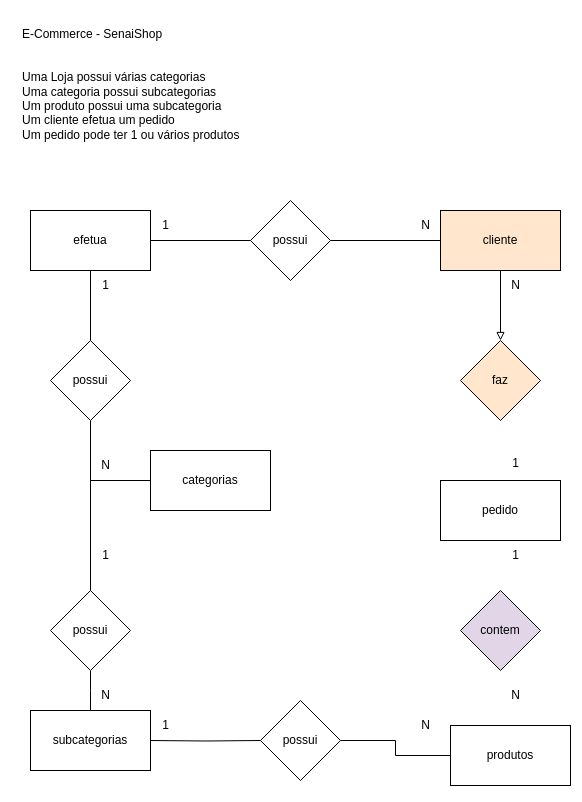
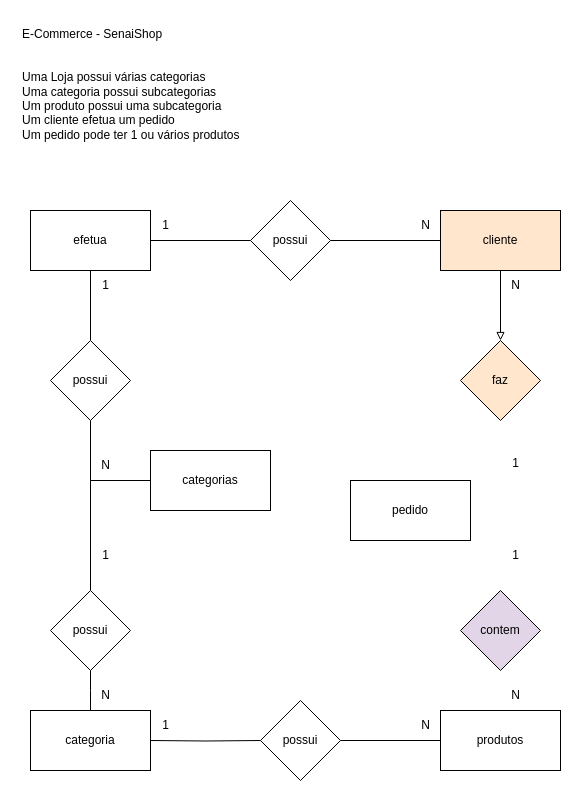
  <mxCell id="0" />
  <mxCell id="1" parent="0" />
  <mxCell id="2" value="E-Commerce - SenaiShop&#10;&#10;&#10;Uma Loja possui várias categorias&#10;Uma categoria possui subcategorias&#10;Um produto possui uma subcategoria&#10;Um cliente efetua um pedido&#10;Um pedido pode ter 1 ou vários produtos" style="text;whiteSpace=wrap;" vertex="1" parent="1"><mxGeometry x="20" y="20" width="250" height="140" as="geometry" /></mxCell>
  <mxCell id="3" style="edgeStyle=orthogonalEdgeStyle;rounded=0;orthogonalLoop=1;jettySize=auto;html=1;entryX=0.5;entryY=0;entryDx=0;entryDy=0;endArrow=none;endFill=0;" edge="1" parent="1" source="5" target="15"><mxGeometry relative="1" as="geometry" /></mxCell>
  <mxCell id="4" style="edgeStyle=orthogonalEdgeStyle;rounded=0;orthogonalLoop=1;jettySize=auto;html=1;entryX=0;entryY=0.5;entryDx=0;entryDy=0;endArrow=none;endFill=0;" edge="1" parent="1" source="5" target="21"><mxGeometry relative="1" as="geometry" /></mxCell>
  <mxCell id="5" value="efetua" style="rounded=0;whiteSpace=wrap;html=1;" vertex="1" parent="1"><mxGeometry x="30" y="210" width="120" height="60" as="geometry" /></mxCell>
  <mxCell id="6" style="edgeStyle=orthogonalEdgeStyle;rounded=0;orthogonalLoop=1;jettySize=auto;html=1;entryX=0.5;entryY=0;entryDx=0;entryDy=0;endArrow=block;endFill=0;" edge="1" parent="1" source="7" target="22"><mxGeometry relative="1" as="geometry" /></mxCell>
  <mxCell id="7" value="cliente" style="rounded=0;whiteSpace=wrap;html=1;fillColor=#ffe6cc;" vertex="1" parent="1"><mxGeometry x="440" y="210" width="120" height="60" as="geometry" /></mxCell>
- <mxCell id="8" value="pedido" style="rounded=0;whiteSpace=wrap;html=1;" vertex="1" parent="1"><mxGeometry x="440" y="480" width="120" height="60" as="geometry" /></mxCell>
- <mxCell id="9" value="produtos" style="rounded=0;whiteSpace=wrap;html=1;" vertex="1" parent="1"><mxGeometry x="450" y="725" width="120" height="60" as="geometry" /></mxCell>
+ <mxCell id="8" value="pedido" style="rounded=0;whiteSpace=wrap;html=1;" vertex="1" parent="1"><mxGeometry x="350" y="480" width="120" height="60" as="geometry" /></mxCell>
+ <mxCell id="9" value="produtos" style="rounded=0;whiteSpace=wrap;html=1;" vertex="1" parent="1"><mxGeometry x="440" y="710" width="120" height="60" as="geometry" /></mxCell>
  <mxCell id="10" value="" style="edgeStyle=orthogonalEdgeStyle;rounded=0;orthogonalLoop=1;jettySize=auto;html=1;endArrow=none;endFill=0;" edge="1" parent="1" source="12" target="15"><mxGeometry relative="1" as="geometry" /></mxCell>
  <mxCell id="11" style="edgeStyle=orthogonalEdgeStyle;rounded=0;orthogonalLoop=1;jettySize=auto;html=1;entryX=0.5;entryY=0;entryDx=0;entryDy=0;endArrow=none;endFill=0;" edge="1" parent="1" source="12" target="17"><mxGeometry relative="1" as="geometry" /></mxCell>
  <mxCell id="12" value="categorias" style="rounded=0;whiteSpace=wrap;html=1;" vertex="1" parent="1"><mxGeometry x="150" y="450" width="120" height="60" as="geometry" /></mxCell>
  <mxCell id="13" style="edgeStyle=orthogonalEdgeStyle;rounded=0;orthogonalLoop=1;jettySize=auto;html=1;entryX=0;entryY=0.5;entryDx=0;entryDy=0;endArrow=none;endFill=0;" edge="1" parent="1" target="19"><mxGeometry relative="1" as="geometry"><mxPoint x="150" y="740" as="sourcePoint" /></mxGeometry></mxCell>
- <mxCell id="14" value="subcategorias" style="rounded=0;whiteSpace=wrap;html=1;" vertex="1" parent="1"><mxGeometry x="30" y="710" width="120" height="60" as="geometry" /></mxCell>
+ <mxCell id="14" value="categoria" style="rounded=0;whiteSpace=wrap;html=1;" vertex="1" parent="1"><mxGeometry x="30" y="710" width="120" height="60" as="geometry" /></mxCell>
  <mxCell id="15" value="possui" style="rhombus;whiteSpace=wrap;html=1;" vertex="1" parent="1"><mxGeometry x="50" y="340" width="80" height="80" as="geometry" /></mxCell>
  <mxCell id="16" style="edgeStyle=orthogonalEdgeStyle;rounded=0;orthogonalLoop=1;jettySize=auto;html=1;entryX=0.5;entryY=0;entryDx=0;entryDy=0;endArrow=none;endFill=0;" edge="1" parent="1" source="17"><mxGeometry relative="1" as="geometry"><mxPoint x="90" y="710" as="targetPoint" /></mxGeometry></mxCell>
  <mxCell id="17" value="possui" style="rhombus;whiteSpace=wrap;html=1;" vertex="1" parent="1"><mxGeometry x="50" y="590" width="80" height="80" as="geometry" /></mxCell>
  <mxCell id="18" style="edgeStyle=orthogonalEdgeStyle;rounded=0;orthogonalLoop=1;jettySize=auto;html=1;entryX=0;entryY=0.5;entryDx=0;entryDy=0;endArrow=none;endFill=0;" edge="1" parent="1" source="19" target="9"><mxGeometry relative="1" as="geometry" /></mxCell>
  <mxCell id="19" value="possui" style="rhombus;whiteSpace=wrap;html=1;" vertex="1" parent="1"><mxGeometry x="260" y="700" width="80" height="80" as="geometry" /></mxCell>
  <mxCell id="20" style="edgeStyle=orthogonalEdgeStyle;rounded=0;orthogonalLoop=1;jettySize=auto;html=1;exitX=1;exitY=0.5;exitDx=0;exitDy=0;entryX=0;entryY=0.5;entryDx=0;entryDy=0;endArrow=none;endFill=0;" edge="1" parent="1" source="21" target="7"><mxGeometry relative="1" as="geometry" /></mxCell>
  <mxCell id="21" value="possui" style="rhombus;whiteSpace=wrap;html=1;" vertex="1" parent="1"><mxGeometry x="250" y="200" width="80" height="80" as="geometry" /></mxCell>
  <mxCell id="22" value="faz" style="rhombus;whiteSpace=wrap;html=1;fillColor=#ffe6cc;" vertex="1" parent="1"><mxGeometry x="460" y="340" width="80" height="80" as="geometry" /></mxCell>
  <mxCell id="23" value="contem" style="rhombus;whiteSpace=wrap;html=1;fillColor=#e1d5e7;" vertex="1" parent="1"><mxGeometry x="460" y="590" width="80" height="80" as="geometry" /></mxCell>
  <mxCell id="24" value="N" style="text;html=1;align=center;verticalAlign=middle;resizable=0;points=[];autosize=1;strokeColor=none;fillColor=none;" vertex="1" parent="1"><mxGeometry x="410" y="210" width="30" height="30" as="geometry" /></mxCell>
  <mxCell id="25" value="1" style="text;html=1;align=center;verticalAlign=middle;resizable=0;points=[];autosize=1;strokeColor=none;fillColor=none;" vertex="1" parent="1"><mxGeometry x="150" y="210" width="30" height="30" as="geometry" /></mxCell>
  <mxCell id="26" value="1" style="text;html=1;align=center;verticalAlign=middle;resizable=0;points=[];autosize=1;strokeColor=none;fillColor=none;" vertex="1" parent="1"><mxGeometry x="90" y="270" width="30" height="30" as="geometry" /></mxCell>
  <mxCell id="27" value="N" style="text;html=1;align=center;verticalAlign=middle;resizable=0;points=[];autosize=1;strokeColor=none;fillColor=none;" vertex="1" parent="1"><mxGeometry x="90" y="450" width="30" height="30" as="geometry" /></mxCell>
  <mxCell id="28" value="1" style="text;html=1;align=center;verticalAlign=middle;resizable=0;points=[];autosize=1;strokeColor=none;fillColor=none;" vertex="1" parent="1"><mxGeometry x="90" y="540" width="30" height="30" as="geometry" /></mxCell>
  <mxCell id="29" value="N" style="text;html=1;align=center;verticalAlign=middle;resizable=0;points=[];autosize=1;strokeColor=none;fillColor=none;" vertex="1" parent="1"><mxGeometry x="90" y="680" width="30" height="30" as="geometry" /></mxCell>
  <mxCell id="30" value="1" style="text;html=1;align=center;verticalAlign=middle;resizable=0;points=[];autosize=1;strokeColor=none;fillColor=none;" vertex="1" parent="1"><mxGeometry x="150" y="710" width="30" height="30" as="geometry" /></mxCell>
  <mxCell id="31" value="N" style="text;html=1;align=center;verticalAlign=middle;resizable=0;points=[];autosize=1;strokeColor=none;fillColor=none;" vertex="1" parent="1"><mxGeometry x="410" y="710" width="30" height="30" as="geometry" /></mxCell>
  <mxCell id="32" value="1" style="text;html=1;align=center;verticalAlign=middle;resizable=0;points=[];autosize=1;strokeColor=none;fillColor=none;" vertex="1" parent="1"><mxGeometry x="500" y="448" width="30" height="30" as="geometry" /></mxCell>
  <mxCell id="33" value="N" style="text;html=1;align=center;verticalAlign=middle;resizable=0;points=[];autosize=1;strokeColor=none;fillColor=none;" vertex="1" parent="1"><mxGeometry x="500" y="270" width="30" height="30" as="geometry" /></mxCell>
  <mxCell id="34" value="1" style="text;html=1;align=center;verticalAlign=middle;resizable=0;points=[];autosize=1;strokeColor=none;fillColor=none;" vertex="1" parent="1"><mxGeometry x="500" y="540" width="30" height="30" as="geometry" /></mxCell>
  <mxCell id="35" value="N" style="text;html=1;align=center;verticalAlign=middle;resizable=0;points=[];autosize=1;strokeColor=none;fillColor=none;" vertex="1" parent="1"><mxGeometry x="500" y="680" width="30" height="30" as="geometry" /></mxCell>
